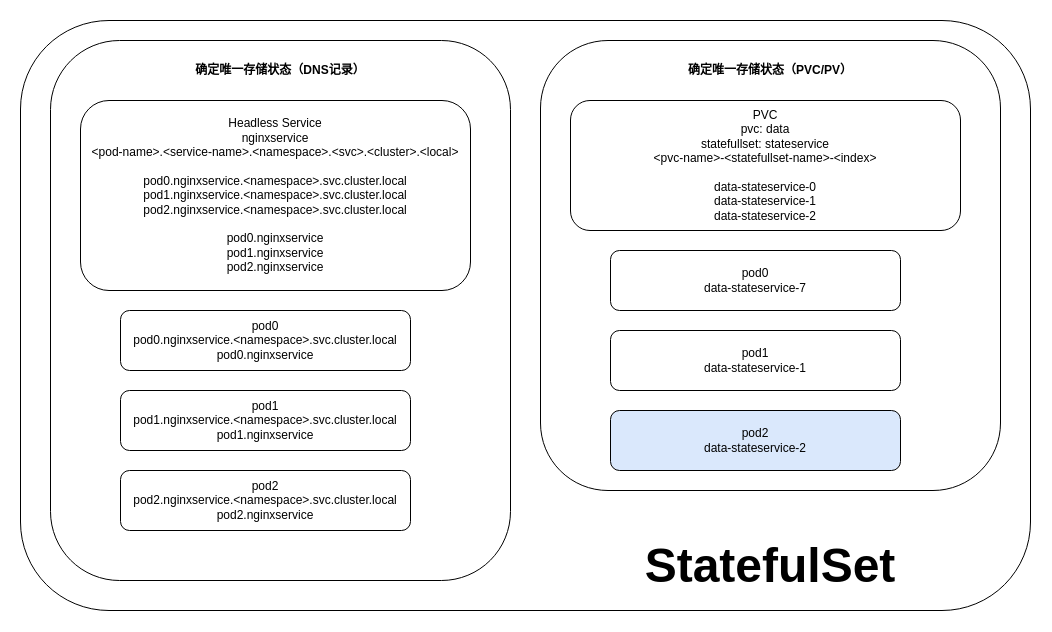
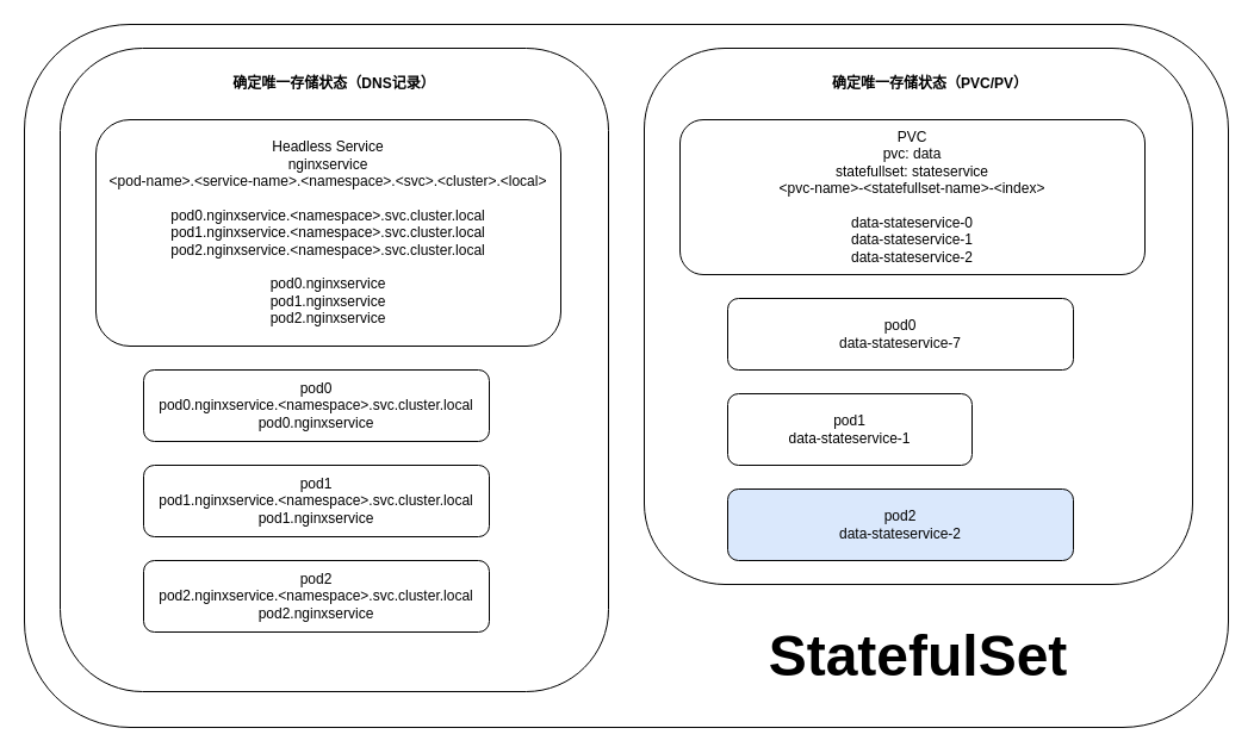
  <mxCell id="0" />
  <mxCell id="1" parent="0" />
  <mxCell id="2" value="" style="group" vertex="1" connectable="0" parent="1"><mxGeometry x="20" y="20" width="1010" height="590" as="geometry" /></mxCell>
  <mxCell id="3" value="" style="rounded=1;whiteSpace=wrap;html=1;" vertex="1" parent="2"><mxGeometry width="1010" height="590" as="geometry" /></mxCell>
  <mxCell id="4" value="" style="rounded=1;whiteSpace=wrap;html=1;" vertex="1" parent="2"><mxGeometry x="30" y="20" width="460" height="540" as="geometry" /></mxCell>
  <mxCell id="5" value="Headless Service&lt;br&gt;nginxservice&lt;br&gt;&amp;lt;pod-name&amp;gt;.&amp;lt;service-name&amp;gt;.&amp;lt;namespace&amp;gt;.&amp;lt;svc&amp;gt;.&amp;lt;cluster&amp;gt;.&amp;lt;local&amp;gt;&lt;br&gt;&lt;br&gt;pod0.nginxservice.&amp;lt;namespace&amp;gt;.svc.cluster.local&lt;br&gt;pod1.nginxservice.&amp;lt;namespace&amp;gt;.svc.cluster.local&lt;br&gt;pod2.nginxservice.&amp;lt;namespace&amp;gt;.svc.cluster.local&lt;br&gt;&lt;br&gt;pod0.nginxservice&lt;br&gt;pod1.nginxservice&lt;br&gt;pod2.nginxservice" style="rounded=1;whiteSpace=wrap;html=1;" vertex="1" parent="2"><mxGeometry x="60" y="80" width="390" height="190" as="geometry" /></mxCell>
  <mxCell id="6" value="pod0&lt;br&gt;pod0.nginxservice.&amp;lt;namespace&amp;gt;.svc.cluster.local&lt;br&gt;pod0.nginxservice" style="rounded=1;whiteSpace=wrap;html=1;" vertex="1" parent="2"><mxGeometry x="100" y="290" width="290" height="60" as="geometry" /></mxCell>
  <mxCell id="7" value="pod1&lt;br&gt;pod1.nginxservice.&amp;lt;namespace&amp;gt;.svc.cluster.local&lt;br&gt;pod1.nginxservice" style="rounded=1;whiteSpace=wrap;html=1;" vertex="1" parent="2"><mxGeometry x="100" y="370" width="290" height="60" as="geometry" /></mxCell>
  <mxCell id="8" value="pod2&lt;br&gt;pod2.nginxservice.&amp;lt;namespace&amp;gt;.svc.cluster.local&lt;br&gt;pod2.nginxservice" style="rounded=1;whiteSpace=wrap;html=1;" vertex="1" parent="2"><mxGeometry x="100" y="450" width="290" height="60" as="geometry" /></mxCell>
  <mxCell id="9" value="&lt;b&gt;确定唯一存储状态（DNS记录）&lt;/b&gt;" style="text;html=1;strokeColor=none;fillColor=none;align=center;verticalAlign=middle;whiteSpace=wrap;rounded=0;" vertex="1" parent="2"><mxGeometry x="90" y="40" width="340" height="20" as="geometry" /></mxCell>
  <mxCell id="10" value="" style="rounded=1;whiteSpace=wrap;html=1;" vertex="1" parent="2"><mxGeometry x="520" y="20" width="460" height="450" as="geometry" /></mxCell>
  <mxCell id="11" value="PVC&lt;br&gt;pvc: data&lt;br&gt;statefullset: stateservice&lt;br&gt;&amp;lt;pvc-name&amp;gt;-&amp;lt;statefullset-name&amp;gt;-&amp;lt;index&amp;gt;&lt;br&gt;&lt;br&gt;data-stateservice-0&lt;br&gt;data-stateservice-1&lt;br&gt;data-stateservice-2" style="rounded=1;whiteSpace=wrap;html=1;" vertex="1" parent="2"><mxGeometry x="550" y="80" width="390" height="130" as="geometry" /></mxCell>
  <mxCell id="12" value="pod0&lt;br&gt;data-stateservice-7" style="rounded=1;whiteSpace=wrap;html=1;" vertex="1" parent="2"><mxGeometry x="590" y="230" width="290" height="60" as="geometry" /></mxCell>
- <mxCell id="13" value="pod1&lt;br&gt;data-stateservice-1" style="rounded=1;whiteSpace=wrap;html=1;" vertex="1" parent="2"><mxGeometry x="590" y="310" width="290" height="60" as="geometry" /></mxCell>
+ <mxCell id="13" value="pod1&lt;br&gt;data-stateservice-1" style="rounded=1;whiteSpace=wrap;html=1;" vertex="1" parent="2"><mxGeometry x="590" y="310" width="205" height="60" as="geometry" /></mxCell>
  <mxCell id="14" value="pod2&lt;br&gt;data-stateservice-2" style="rounded=1;whiteSpace=wrap;html=1;fillColor=#dae8fc;" vertex="1" parent="2"><mxGeometry x="590" y="390" width="290" height="60" as="geometry" /></mxCell>
- <mxCell id="15" value="&lt;b&gt;确定唯一存储状态（PVC/PV）&lt;/b&gt;" style="text;html=1;strokeColor=none;fillColor=none;align=center;verticalAlign=middle;whiteSpace=wrap;rounded=0;" vertex="1" parent="2"><mxGeometry x="580" y="40" width="340" height="20" as="geometry" /></mxCell>
- <mxCell id="16" value="&lt;b&gt;&lt;font style=&quot;font-size: 48px&quot;&gt;StatefulSet&lt;/font&gt;&lt;/b&gt;" style="text;html=1;strokeColor=none;fillColor=none;align=center;verticalAlign=middle;whiteSpace=wrap;rounded=0;" vertex="1" parent="2"><mxGeometry x="610" y="515" width="280" height="60" as="geometry" /></mxCell>
+ <mxCell id="15" value="&lt;b&gt;确定唯一存储状态（PVC/PV）&lt;/b&gt;" style="text;html=1;strokeColor=none;fillColor=none;align=center;verticalAlign=middle;whiteSpace=wrap;rounded=0;" vertex="1" parent="2"><mxGeometry x="590" y="40" width="340" height="20" as="geometry" /></mxCell>
+ <mxCell id="16" value="&lt;b&gt;&lt;font style=&quot;font-size: 48px&quot;&gt;StatefulSet&lt;/font&gt;&lt;/b&gt;" style="text;html=1;strokeColor=none;fillColor=none;align=center;verticalAlign=middle;whiteSpace=wrap;rounded=0;" vertex="1" parent="2"><mxGeometry x="610" y="500" width="280" height="60" as="geometry" /></mxCell>
